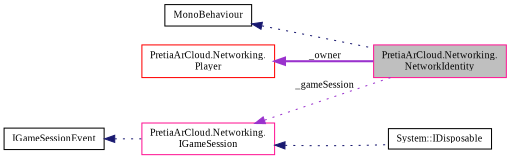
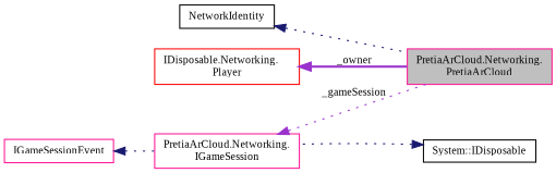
  digraph {
    fontname="Liberation Serif"
    rankdir=LR
    node [color=black fillcolor=white fontname="Liberation Serif" fontsize=10 shape=record style=filled]
    edge [color=midnightblue dir=back fontname="Liberation Serif" fontsize=10 labelfontname=Helvetica labelfontsize=10 style=dotted]
-   n1 [color=deeppink fillcolor=grey75 fontcolor=black height=0.2 label="PretiaArCloud.Networking.\lNetworkIdentity" width=0.4]
-   n2 [height=0.2 label=MonoBehaviour width=0.4]
-   n3 [color=red height=0.2 label="PretiaArCloud.Networking.\lPlayer" width=0.4]
+   n1 [color=deeppink fillcolor=grey75 fontcolor=black height=0.2 label="PretiaArCloud.Networking.\lPretiaArCloud" width=0.4]
+   n2 [height=0.2 label=NetworkIdentity width=0.4]
+   n3 [color=red height=0.2 label="IDisposable.Networking.\lPlayer" width=0.4]
    n4 [color=deeppink height=0.2 label="PretiaArCloud.Networking.\lIGameSession" width=0.4]
-   n5 [height=0.2 label=IGameSessionEvent width=0.4]
+   n5 [color=deeppink height=0.2 label=IGameSessionEvent width=0.4]
    n6 [height=0.2 label="System::IDisposable" width=0.4]
    n2 -> n1
    n3 -> n1 [color=darkorchid3 label=" _owner" style=bold]
    n4 -> n1 [color=darkorchid3 label=" _gameSession"]
    n5 -> n4
-   n4 -> n6
+   n6 -> n4
  }
